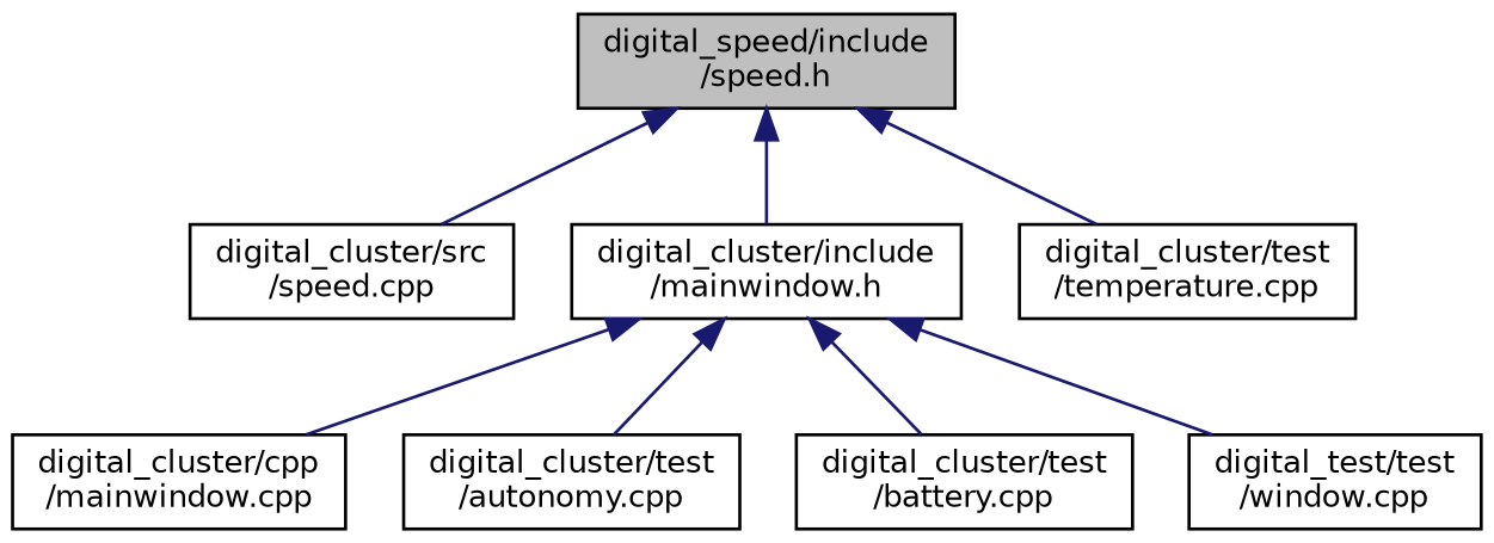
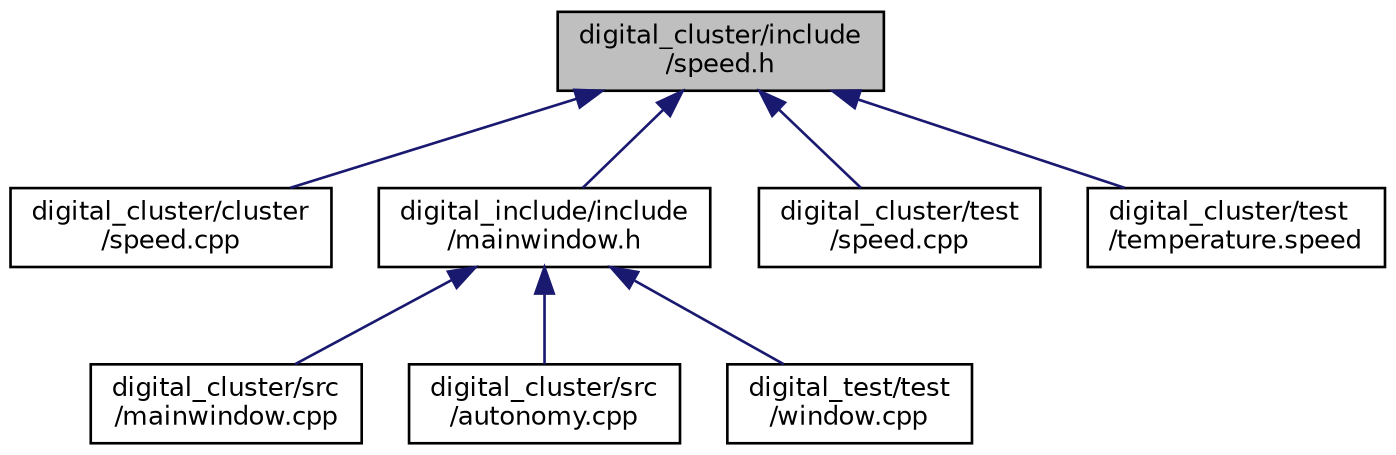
  digraph {
    node [color=black fillcolor=white fontname=Helvetica fontsize=10 shape=record style=filled]
    edge [color=midnightblue dir=back fontname=Helvetica fontsize=10 labelfontname=Helvetica labelfontsize=10 style=solid]
-   n1 [fillcolor=grey75 fontcolor=black height=0.2 label="digital_speed/include\l/speed.h" width=0.4]
-   n2 [height=0.2 label="digital_cluster/src\l/speed.cpp" width=0.4]
-   n3 [height=0.2 label="digital_cluster/include\l/mainwindow.h" width=0.4]
-   n5 [height=0.2 label="digital_cluster/test\l/temperature.cpp" width=0.4]
-   n6 [height=0.2 label="digital_cluster/cpp\l/mainwindow.cpp" width=0.4]
-   n7 [height=0.2 label="digital_cluster/test\l/autonomy.cpp" width=0.4]
-   n8 [height=0.2 label="digital_cluster/test\l/battery.cpp" width=0.4]
+   n1 [fillcolor=grey75 fontcolor=black height=0.2 label="digital_cluster/include\l/speed.h" width=0.4]
+   n2 [height=0.2 label="digital_cluster/cluster\l/speed.cpp" width=0.4]
+   n3 [height=0.2 label="digital_include/include\l/mainwindow.h" width=0.4]
+   n4 [height=0.2 label="digital_cluster/test\l/speed.cpp" width=0.4]
+   n5 [height=0.2 label="digital_cluster/test\l/temperature.speed" width=0.4]
+   n6 [height=0.2 label="digital_cluster/src\l/mainwindow.cpp" width=0.4]
+   n7 [height=0.2 label="digital_cluster/src\l/autonomy.cpp" width=0.4]
    n9 [height=0.2 label="digital_test/test\l/window.cpp" width=0.4]
    n1 -> n2
    n1 -> n3
+   n1 -> n4
    n1 -> n5
    n3 -> n6
    n3 -> n7
-   n3 -> n8
    n3 -> n9
  }
